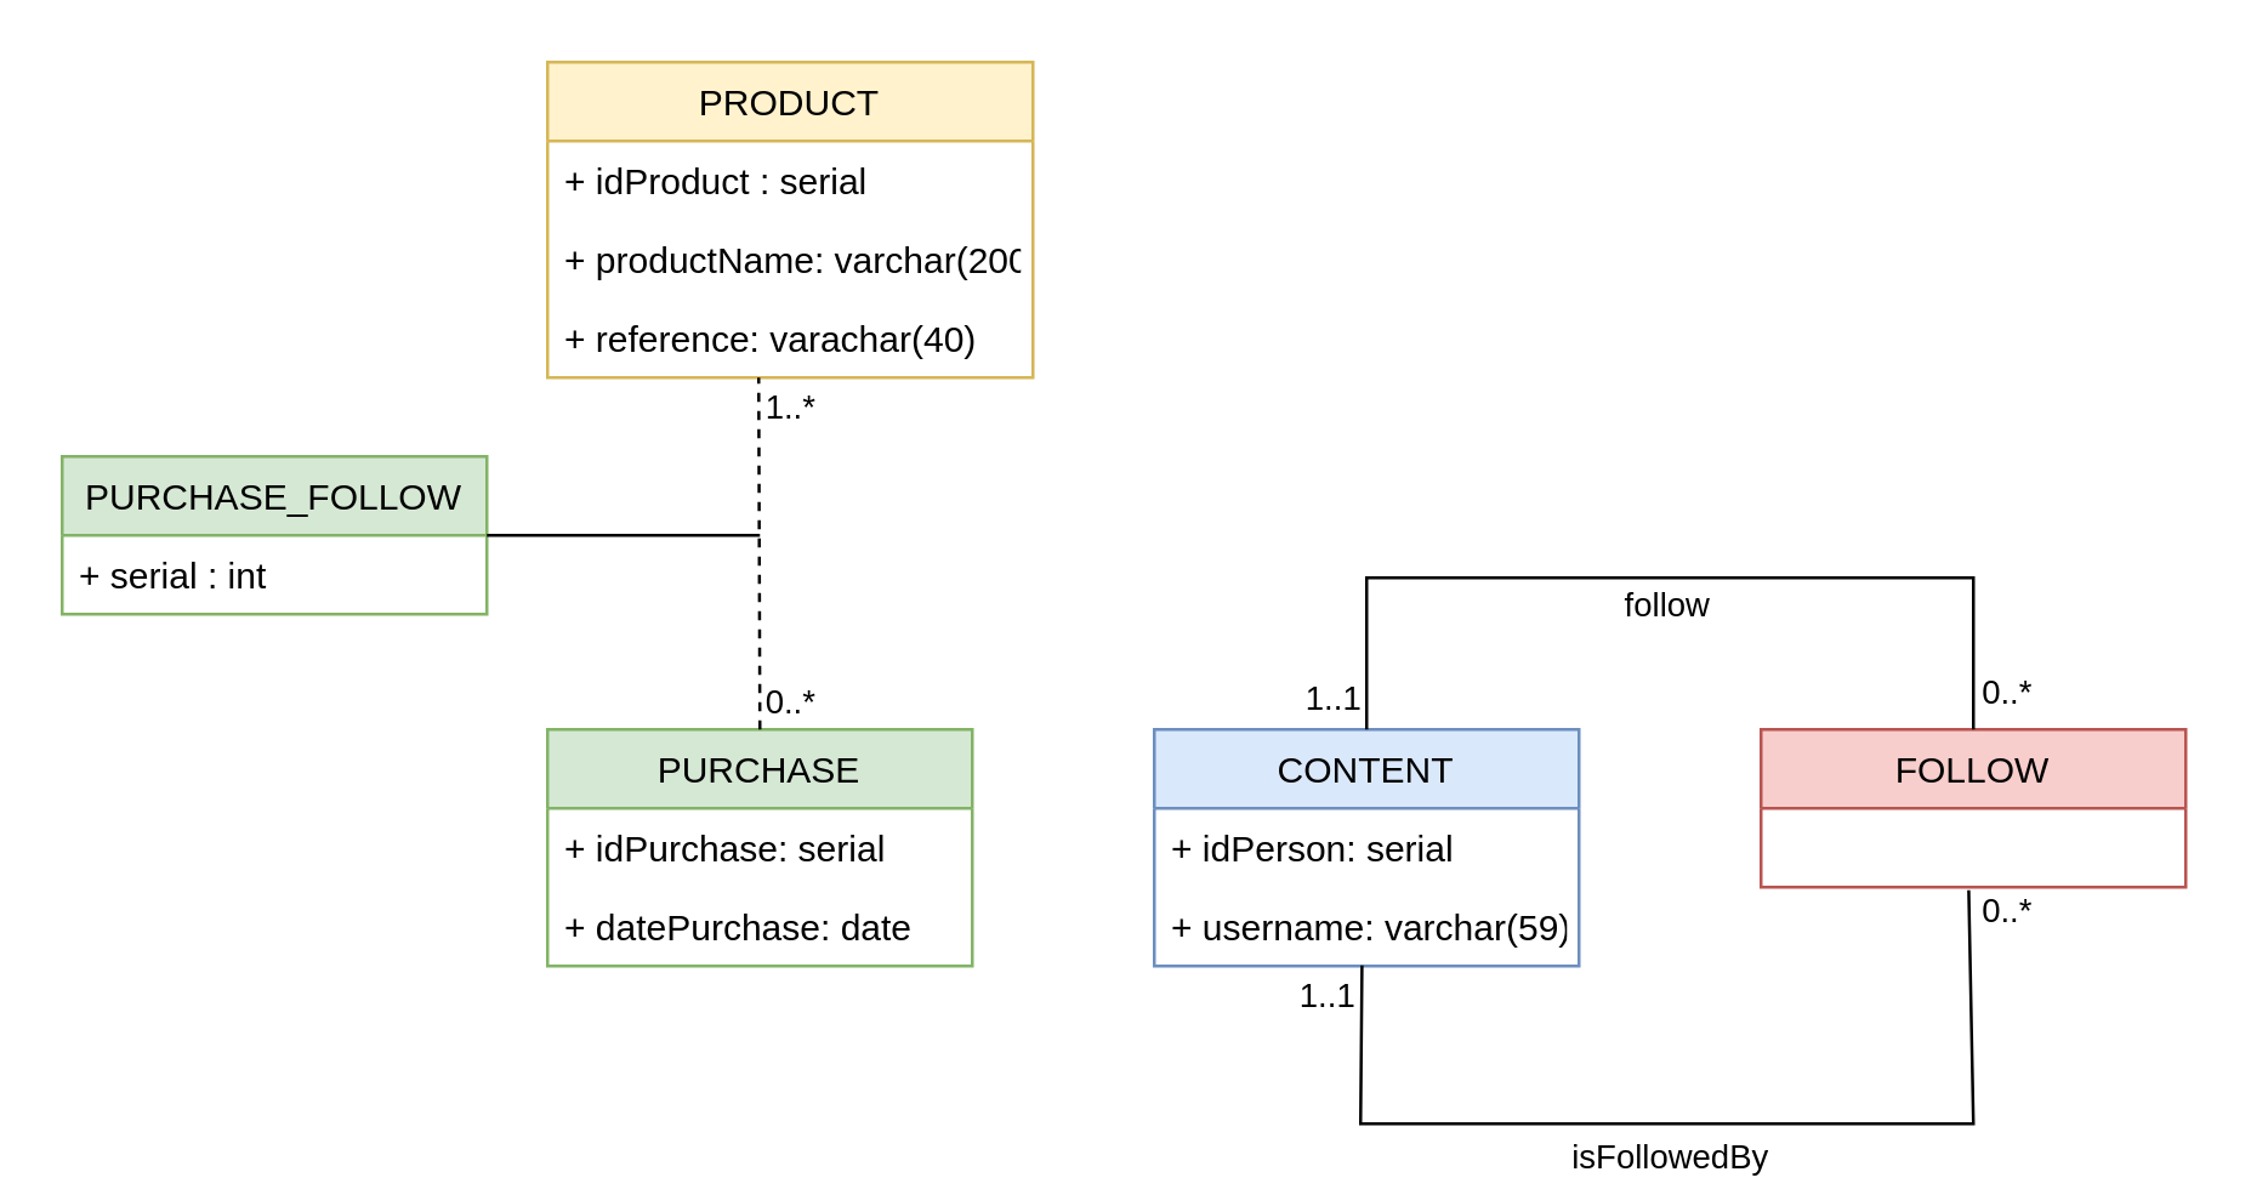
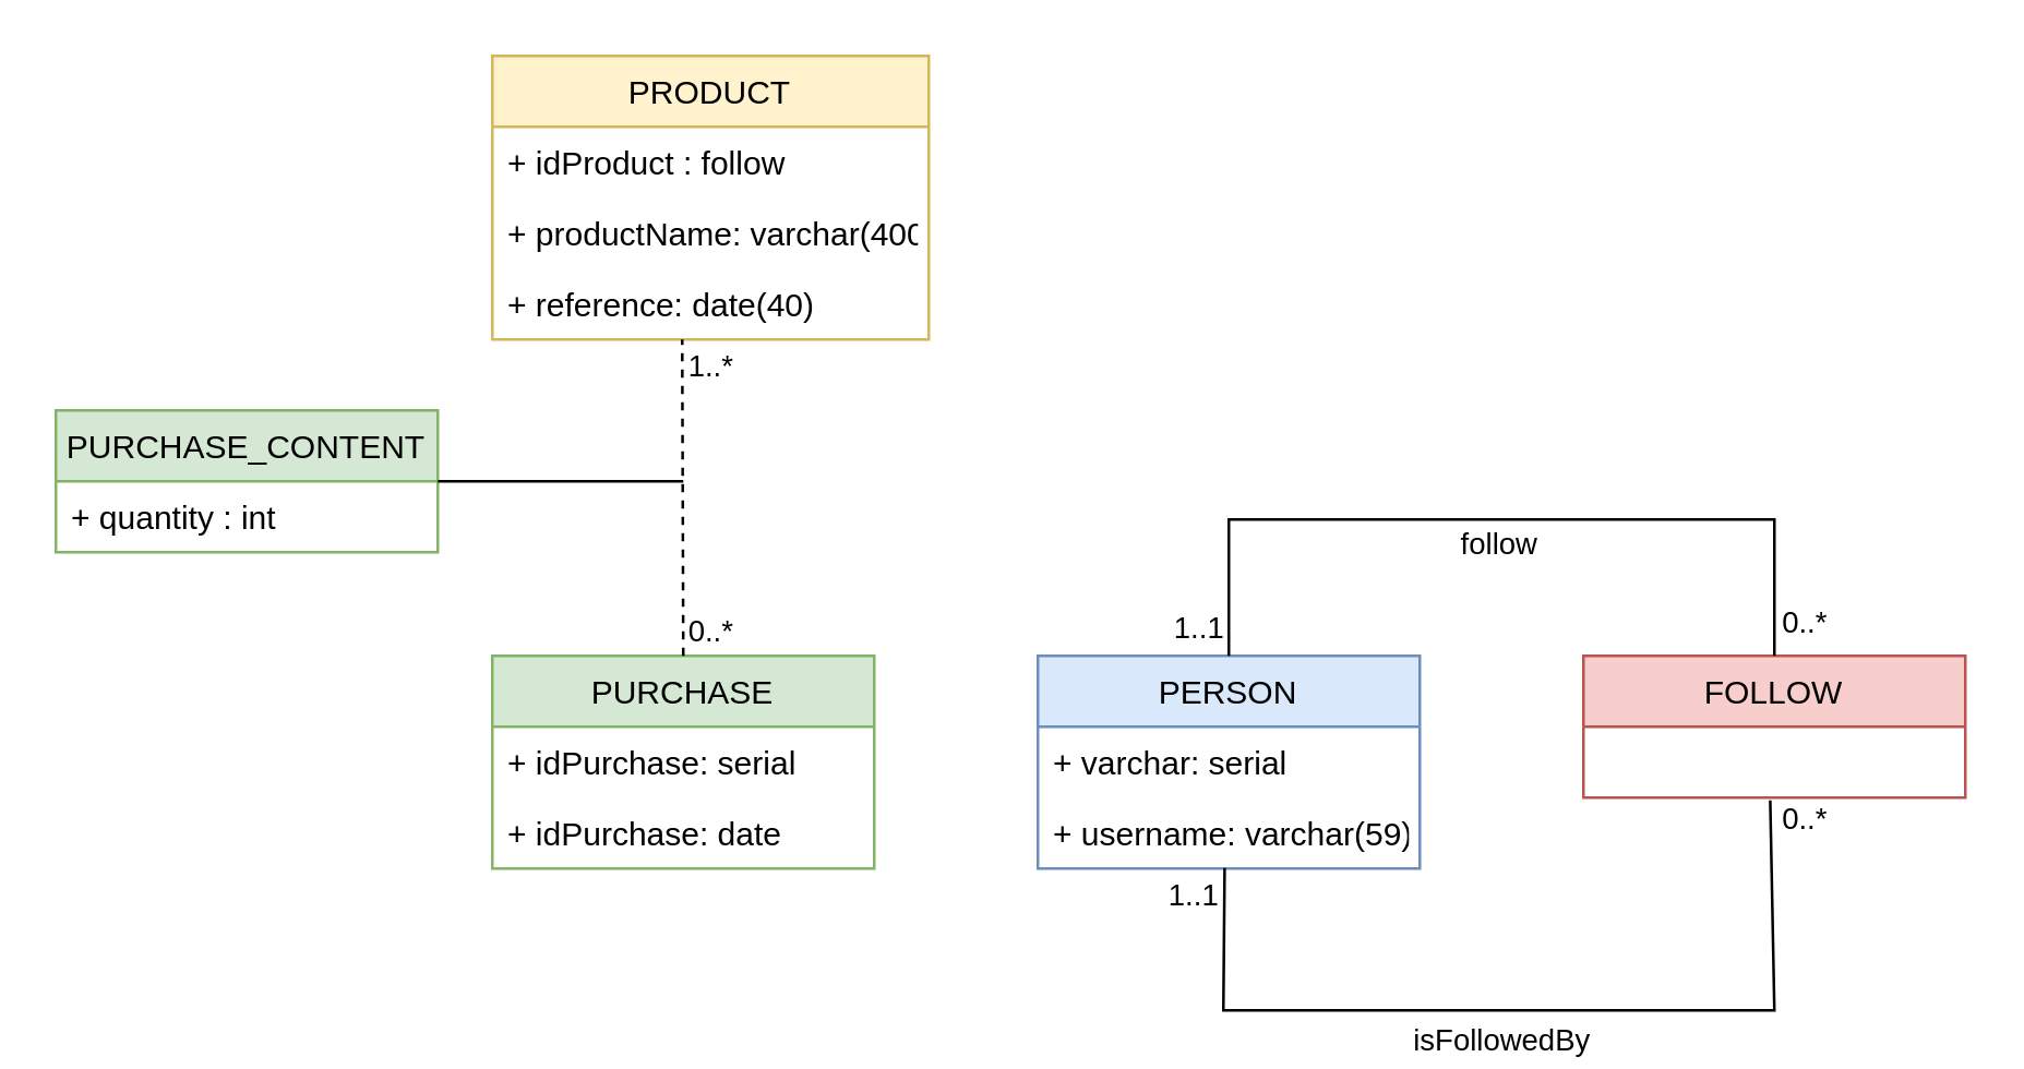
  <mxCell id="0" />
  <mxCell id="1" parent="0" />
- <mxCell id="2" value="CONTENT" style="swimlane;fontStyle=0;childLayout=stackLayout;horizontal=1;startSize=26;fillColor=#dae8fc;horizontalStack=0;resizeParent=1;resizeParentMax=0;resizeLast=0;collapsible=1;marginBottom=0;strokeColor=#6c8ebf;" parent="1" vertex="1"><mxGeometry x="380" y="240" width="140" height="78" as="geometry" /></mxCell>
- <mxCell id="3" value="+ idPerson: serial" style="text;strokeColor=none;fillColor=none;align=left;verticalAlign=top;spacingLeft=4;spacingRight=4;overflow=hidden;rotatable=0;points=[[0,0.5],[1,0.5]];portConstraint=eastwest;" parent="2" vertex="1"><mxGeometry y="26" width="140" height="26" as="geometry" /></mxCell>
+ <mxCell id="2" value="PERSON" style="swimlane;fontStyle=0;childLayout=stackLayout;horizontal=1;startSize=26;fillColor=#dae8fc;horizontalStack=0;resizeParent=1;resizeParentMax=0;resizeLast=0;collapsible=1;marginBottom=0;strokeColor=#6c8ebf;" parent="1" vertex="1"><mxGeometry x="380" y="240" width="140" height="78" as="geometry" /></mxCell>
+ <mxCell id="3" value="+ varchar: serial" style="text;strokeColor=none;fillColor=none;align=left;verticalAlign=top;spacingLeft=4;spacingRight=4;overflow=hidden;rotatable=0;points=[[0,0.5],[1,0.5]];portConstraint=eastwest;" parent="2" vertex="1"><mxGeometry y="26" width="140" height="26" as="geometry" /></mxCell>
  <mxCell id="4" value="+ username: varchar(59)" style="text;strokeColor=none;fillColor=none;align=left;verticalAlign=top;spacingLeft=4;spacingRight=4;overflow=hidden;rotatable=0;points=[[0,0.5],[1,0.5]];portConstraint=eastwest;" parent="2" vertex="1"><mxGeometry y="52" width="140" height="26" as="geometry" /></mxCell>
  <mxCell id="5" value="FOLLOW" style="swimlane;fontStyle=0;childLayout=stackLayout;horizontal=1;startSize=26;fillColor=#f8cecc;horizontalStack=0;resizeParent=1;resizeParentMax=0;resizeLast=0;collapsible=1;marginBottom=0;strokeColor=#b85450;" parent="1" vertex="1"><mxGeometry x="580" y="240" width="140" height="52" as="geometry" /></mxCell>
  <mxCell id="6" value="PRODUCT" style="swimlane;fontStyle=0;childLayout=stackLayout;horizontal=1;startSize=26;fillColor=#fff2cc;horizontalStack=0;resizeParent=1;resizeParentMax=0;resizeLast=0;collapsible=1;marginBottom=0;strokeColor=#d6b656;" parent="1" vertex="1"><mxGeometry x="180" y="20" width="160" height="104" as="geometry" /></mxCell>
- <mxCell id="7" value="+ idProduct : serial" style="text;strokeColor=none;fillColor=none;align=left;verticalAlign=top;spacingLeft=4;spacingRight=4;overflow=hidden;rotatable=0;points=[[0,0.5],[1,0.5]];portConstraint=eastwest;" parent="6" vertex="1"><mxGeometry y="26" width="160" height="26" as="geometry" /></mxCell>
- <mxCell id="8" value="+ productName: varchar(200)" style="text;strokeColor=none;fillColor=none;align=left;verticalAlign=top;spacingLeft=4;spacingRight=4;overflow=hidden;rotatable=0;points=[[0,0.5],[1,0.5]];portConstraint=eastwest;" parent="6" vertex="1"><mxGeometry y="52" width="160" height="26" as="geometry" /></mxCell>
- <mxCell id="9" value="+ reference: varachar(40)" style="text;strokeColor=none;fillColor=none;align=left;verticalAlign=top;spacingLeft=4;spacingRight=4;overflow=hidden;rotatable=0;points=[[0,0.5],[1,0.5]];portConstraint=eastwest;" parent="6" vertex="1"><mxGeometry y="78" width="160" height="26" as="geometry" /></mxCell>
+ <mxCell id="7" value="+ idProduct : follow" style="text;strokeColor=none;fillColor=none;align=left;verticalAlign=top;spacingLeft=4;spacingRight=4;overflow=hidden;rotatable=0;points=[[0,0.5],[1,0.5]];portConstraint=eastwest;" parent="6" vertex="1"><mxGeometry y="26" width="160" height="26" as="geometry" /></mxCell>
+ <mxCell id="8" value="+ productName: varchar(400)" style="text;strokeColor=none;fillColor=none;align=left;verticalAlign=top;spacingLeft=4;spacingRight=4;overflow=hidden;rotatable=0;points=[[0,0.5],[1,0.5]];portConstraint=eastwest;" parent="6" vertex="1"><mxGeometry y="52" width="160" height="26" as="geometry" /></mxCell>
+ <mxCell id="9" value="+ reference: date(40)" style="text;strokeColor=none;fillColor=none;align=left;verticalAlign=top;spacingLeft=4;spacingRight=4;overflow=hidden;rotatable=0;points=[[0,0.5],[1,0.5]];portConstraint=eastwest;" parent="6" vertex="1"><mxGeometry y="78" width="160" height="26" as="geometry" /></mxCell>
  <mxCell id="10" value="PURCHASE" style="swimlane;fontStyle=0;childLayout=stackLayout;horizontal=1;startSize=26;fillColor=#d5e8d4;horizontalStack=0;resizeParent=1;resizeParentMax=0;resizeLast=0;collapsible=1;marginBottom=0;strokeColor=#82b366;" parent="1" vertex="1"><mxGeometry x="180" y="240" width="140" height="78" as="geometry" /></mxCell>
  <mxCell id="11" value="+ idPurchase: serial" style="text;strokeColor=none;fillColor=none;align=left;verticalAlign=top;spacingLeft=4;spacingRight=4;overflow=hidden;rotatable=0;points=[[0,0.5],[1,0.5]];portConstraint=eastwest;" parent="10" vertex="1"><mxGeometry y="26" width="140" height="26" as="geometry" /></mxCell>
- <mxCell id="12" value="+ datePurchase: date" style="text;strokeColor=none;fillColor=none;align=left;verticalAlign=top;spacingLeft=4;spacingRight=4;overflow=hidden;rotatable=0;points=[[0,0.5],[1,0.5]];portConstraint=eastwest;" parent="10" vertex="1"><mxGeometry y="52" width="140" height="26" as="geometry" /></mxCell>
+ <mxCell id="12" value="+ idPurchase: date" style="text;strokeColor=none;fillColor=none;align=left;verticalAlign=top;spacingLeft=4;spacingRight=4;overflow=hidden;rotatable=0;points=[[0,0.5],[1,0.5]];portConstraint=eastwest;" parent="10" vertex="1"><mxGeometry y="52" width="140" height="26" as="geometry" /></mxCell>
  <mxCell id="13" value="" style="endArrow=none;html=1;rounded=0;entryX=0.5;entryY=0;entryDx=0;entryDy=0;exitX=0.5;exitY=0;exitDx=0;exitDy=0;" parent="1" source="5" target="2" edge="1"><mxGeometry width="50" height="50" relative="1" as="geometry"><mxPoint x="490" y="350" as="sourcePoint" /><mxPoint x="540" y="300" as="targetPoint" /><Array as="points"><mxPoint x="650" y="190" /><mxPoint x="450" y="190" /></Array></mxGeometry></mxCell>
  <mxCell id="14" value="follow" style="edgeLabel;html=1;align=center;verticalAlign=middle;resizable=0;points=[];" parent="13" vertex="1" connectable="0"><mxGeometry x="-0.065" y="-2" relative="1" as="geometry"><mxPoint x="-12" y="10" as="offset" /></mxGeometry></mxCell>
  <mxCell id="15" value="0..*" style="edgeLabel;html=1;align=center;verticalAlign=middle;resizable=0;points=[];" parent="13" vertex="1" connectable="0"><mxGeometry x="-0.914" y="-1" relative="1" as="geometry"><mxPoint x="9" as="offset" /></mxGeometry></mxCell>
  <mxCell id="16" value="1..1" style="edgeLabel;html=1;align=center;verticalAlign=middle;resizable=0;points=[];" parent="13" vertex="1" connectable="0"><mxGeometry x="0.887" y="1" relative="1" as="geometry"><mxPoint x="-13" y="6" as="offset" /></mxGeometry></mxCell>
  <mxCell id="17" value="" style="endArrow=none;html=1;rounded=0;exitX=0.489;exitY=1.038;exitDx=0;exitDy=0;exitPerimeter=0;entryX=0.489;entryY=0.992;entryDx=0;entryDy=0;entryPerimeter=0;" parent="1" target="4" edge="1"><mxGeometry width="50" height="50" relative="1" as="geometry"><mxPoint x="648.46" y="292.988" as="sourcePoint" /><mxPoint x="450" y="345" as="targetPoint" /><Array as="points"><mxPoint x="650" y="370" /><mxPoint x="448" y="370" /></Array></mxGeometry></mxCell>
  <mxCell id="18" value="isFollowedBy" style="edgeLabel;html=1;align=center;verticalAlign=middle;resizable=0;points=[];" parent="17" vertex="1" connectable="0"><mxGeometry x="-0.022" y="4" relative="1" as="geometry"><mxPoint x="-16" y="6" as="offset" /></mxGeometry></mxCell>
  <mxCell id="19" value="0..*" style="edgeLabel;html=1;align=center;verticalAlign=middle;resizable=0;points=[];" parent="17" vertex="1" connectable="0"><mxGeometry x="-0.841" relative="1" as="geometry"><mxPoint x="12" y="-19" as="offset" /></mxGeometry></mxCell>
  <mxCell id="20" value="1..1" style="edgeLabel;html=1;align=center;verticalAlign=middle;resizable=0;points=[];" parent="17" vertex="1" connectable="0"><mxGeometry x="0.902" y="-4" relative="1" as="geometry"><mxPoint x="-16" y="-7" as="offset" /></mxGeometry></mxCell>
- <mxCell id="21" value="PURCHASE_FOLLOW" style="swimlane;fontStyle=0;childLayout=stackLayout;horizontal=1;startSize=26;fillColor=#d5e8d4;horizontalStack=0;resizeParent=1;resizeParentMax=0;resizeLast=0;collapsible=1;marginBottom=0;strokeColor=#82b366;" parent="1" vertex="1"><mxGeometry x="20" y="150" width="140" height="52" as="geometry" /></mxCell>
- <mxCell id="22" value="+ serial : int" style="text;strokeColor=none;fillColor=none;align=left;verticalAlign=top;spacingLeft=4;spacingRight=4;overflow=hidden;rotatable=0;points=[[0,0.5],[1,0.5]];portConstraint=eastwest;" parent="21" vertex="1"><mxGeometry y="26" width="140" height="26" as="geometry" /></mxCell>
+ <mxCell id="21" value="PURCHASE_CONTENT" style="swimlane;fontStyle=0;childLayout=stackLayout;horizontal=1;startSize=26;fillColor=#d5e8d4;horizontalStack=0;resizeParent=1;resizeParentMax=0;resizeLast=0;collapsible=1;marginBottom=0;strokeColor=#82b366;" parent="1" vertex="1"><mxGeometry x="20" y="150" width="140" height="52" as="geometry" /></mxCell>
+ <mxCell id="22" value="+ quantity : int" style="text;strokeColor=none;fillColor=none;align=left;verticalAlign=top;spacingLeft=4;spacingRight=4;overflow=hidden;rotatable=0;points=[[0,0.5],[1,0.5]];portConstraint=eastwest;" parent="21" vertex="1"><mxGeometry y="26" width="140" height="26" as="geometry" /></mxCell>
  <mxCell id="23" value="" style="endArrow=none;html=1;rounded=0;exitX=0.5;exitY=0;exitDx=0;exitDy=0;entryX=0.435;entryY=1;entryDx=0;entryDy=0;entryPerimeter=0;dashed=1;" parent="1" source="10" target="9" edge="1"><mxGeometry width="50" height="50" relative="1" as="geometry"><mxPoint x="390" y="250" as="sourcePoint" /><mxPoint x="240" y="150" as="targetPoint" /></mxGeometry></mxCell>
  <mxCell id="24" value="1..*" style="edgeLabel;html=1;align=center;verticalAlign=middle;resizable=0;points=[];" parent="23" vertex="1" connectable="0"><mxGeometry x="0.738" y="-1" relative="1" as="geometry"><mxPoint x="9" y="-5" as="offset" /></mxGeometry></mxCell>
  <mxCell id="25" value="0..*" style="edgeLabel;html=1;align=center;verticalAlign=middle;resizable=0;points=[];" parent="23" vertex="1" connectable="0"><mxGeometry x="-0.745" y="3" relative="1" as="geometry"><mxPoint x="13" y="5" as="offset" /></mxGeometry></mxCell>
  <mxCell id="26" value="" style="endArrow=none;html=1;rounded=0;exitX=1;exitY=0.5;exitDx=0;exitDy=0;" parent="1" source="21" edge="1"><mxGeometry width="50" height="50" relative="1" as="geometry"><mxPoint x="390" y="250" as="sourcePoint" /><mxPoint x="250" y="176" as="targetPoint" /></mxGeometry></mxCell>
